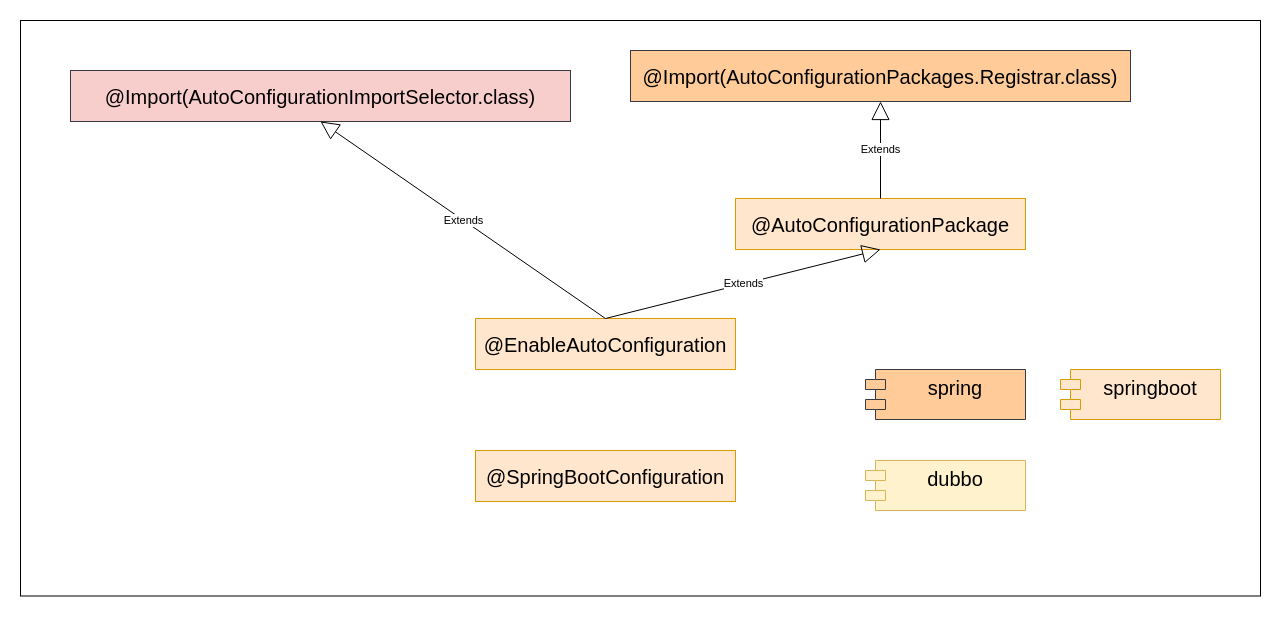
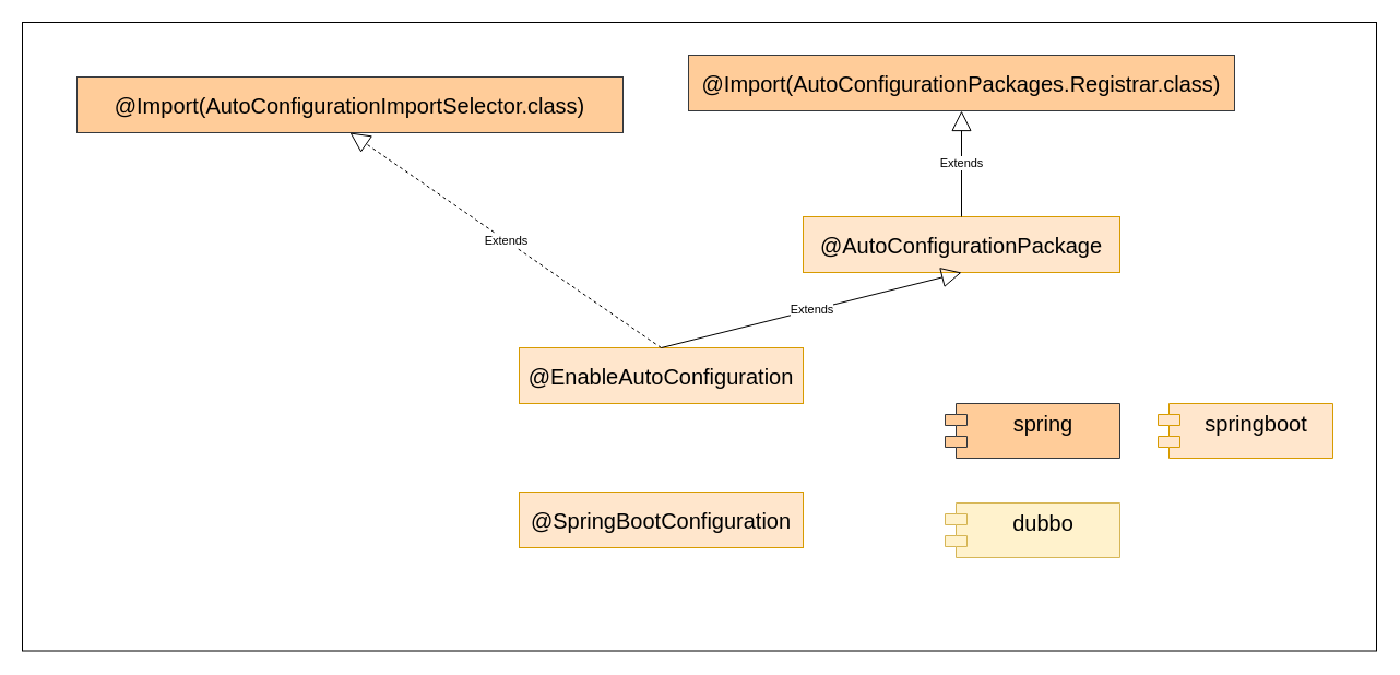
  <mxCell id="0" />
  <mxCell id="1" parent="0" />
  <mxCell id="2" value="" style="rounded=0;whiteSpace=wrap;html=1;" parent="1" vertex="1"><mxGeometry x="20" y="20" width="1240" height="575.5" as="geometry" /></mxCell>
  <mxCell id="3" value="dubbo&lt;div&gt;&lt;br&gt;&lt;/div&gt;" style="shape=module;align=left;spacingLeft=20;align=center;verticalAlign=top;whiteSpace=wrap;html=1;fontSize=20;fillColor=#fff2cc;strokeColor=#d6b656;" parent="1" vertex="1"><mxGeometry x="865" y="460" width="160" height="50" as="geometry" /></mxCell>
  <mxCell id="4" value="spring&lt;div&gt;&lt;br&gt;&lt;/div&gt;" style="shape=module;align=left;spacingLeft=20;align=center;verticalAlign=top;whiteSpace=wrap;html=1;fontSize=20;fillColor=#ffcc99;strokeColor=#36393d;" parent="1" vertex="1"><mxGeometry x="865" y="369" width="160" height="50" as="geometry" /></mxCell>
  <mxCell id="5" value="springboot&lt;div&gt;&lt;br&gt;&lt;/div&gt;" style="shape=module;align=left;spacingLeft=20;align=center;verticalAlign=top;whiteSpace=wrap;html=1;fontSize=20;fillColor=#ffe6cc;strokeColor=#d79b00;" parent="1" vertex="1"><mxGeometry x="1060" y="369" width="160" height="50" as="geometry" /></mxCell>
  <mxCell id="6" value="@SpringBootConfiguration" style="html=1;whiteSpace=wrap;fontSize=20;verticalAlign=middle;align=center;fontStyle=0;fillColor=#ffe6cc;strokeColor=#d79b00;" parent="1" vertex="1"><mxGeometry x="475" y="450" width="260" height="51" as="geometry" /></mxCell>
  <mxCell id="7" value="@EnableAutoConfiguration" style="html=1;whiteSpace=wrap;fontSize=20;verticalAlign=middle;align=center;fontStyle=0;fillColor=#ffe6cc;strokeColor=#d79b00;" parent="1" vertex="1"><mxGeometry x="475" y="318" width="260" height="51" as="geometry" /></mxCell>
  <mxCell id="8" value="@AutoConfigurationPackage" style="html=1;whiteSpace=wrap;fontSize=20;verticalAlign=middle;align=center;fontStyle=0;fillColor=#ffe6cc;strokeColor=#d79b00;" parent="1" vertex="1"><mxGeometry x="735" y="198" width="290" height="51" as="geometry" /></mxCell>
  <mxCell id="9" value="@Import(AutoConfigurationPackages.Registrar.class)" style="html=1;whiteSpace=wrap;fontSize=20;verticalAlign=middle;align=center;fontStyle=0;fillColor=#ffcc99;strokeColor=#36393d;" parent="1" vertex="1"><mxGeometry x="630" y="50" width="500" height="51" as="geometry" /></mxCell>
  <mxCell id="10" value="Extends" style="endArrow=block;endSize=16;endFill=0;html=1;rounded=0;exitX=0.5;exitY=0;exitDx=0;exitDy=0;entryX=0.5;entryY=1;entryDx=0;entryDy=0;" parent="1" source="8" target="9" edge="1"><mxGeometry width="160" relative="1" as="geometry"><mxPoint x="710" y="180" as="sourcePoint" /><mxPoint x="870" y="180" as="targetPoint" /></mxGeometry></mxCell>
  <mxCell id="11" value="Extends" style="endArrow=block;endSize=16;endFill=0;html=1;rounded=0;exitX=0.5;exitY=0;exitDx=0;exitDy=0;entryX=0.5;entryY=1;entryDx=0;entryDy=0;" parent="1" source="7" target="8" edge="1"><mxGeometry width="160" relative="1" as="geometry"><mxPoint x="650" y="280" as="sourcePoint" /><mxPoint x="810" y="280" as="targetPoint" /></mxGeometry></mxCell>
- <mxCell id="12" value="@Import(AutoConfigurationImportSelector.class)" style="html=1;whiteSpace=wrap;fontSize=20;verticalAlign=middle;align=center;fontStyle=0;fillColor=#f8cecc;strokeColor=#36393d;" parent="1" vertex="1"><mxGeometry x="70" y="70" width="500" height="51" as="geometry" /></mxCell>
- <mxCell id="13" value="Extends" style="endArrow=block;endSize=16;endFill=0;html=1;rounded=0;exitX=0.5;exitY=0;exitDx=0;exitDy=0;entryX=0.5;entryY=1;entryDx=0;entryDy=0;" parent="1" source="7" target="12" edge="1"><mxGeometry width="160" relative="1" as="geometry"><mxPoint x="320" y="280" as="sourcePoint" /><mxPoint x="480" y="280" as="targetPoint" /></mxGeometry></mxCell>
+ <mxCell id="12" value="@Import(AutoConfigurationImportSelector.class)" style="html=1;whiteSpace=wrap;fontSize=20;verticalAlign=middle;align=center;fontStyle=0;fillColor=#ffcc99;strokeColor=#36393d;" parent="1" vertex="1"><mxGeometry x="70" y="70" width="500" height="51" as="geometry" /></mxCell>
+ <mxCell id="13" value="Extends" style="endArrow=block;endSize=16;endFill=0;html=1;rounded=0;exitX=0.5;exitY=0;exitDx=0;exitDy=0;entryX=0.5;entryY=1;entryDx=0;entryDy=0;dashed=1;" parent="1" source="7" target="12" edge="1"><mxGeometry width="160" relative="1" as="geometry"><mxPoint x="320" y="280" as="sourcePoint" /><mxPoint x="480" y="280" as="targetPoint" /></mxGeometry></mxCell>
